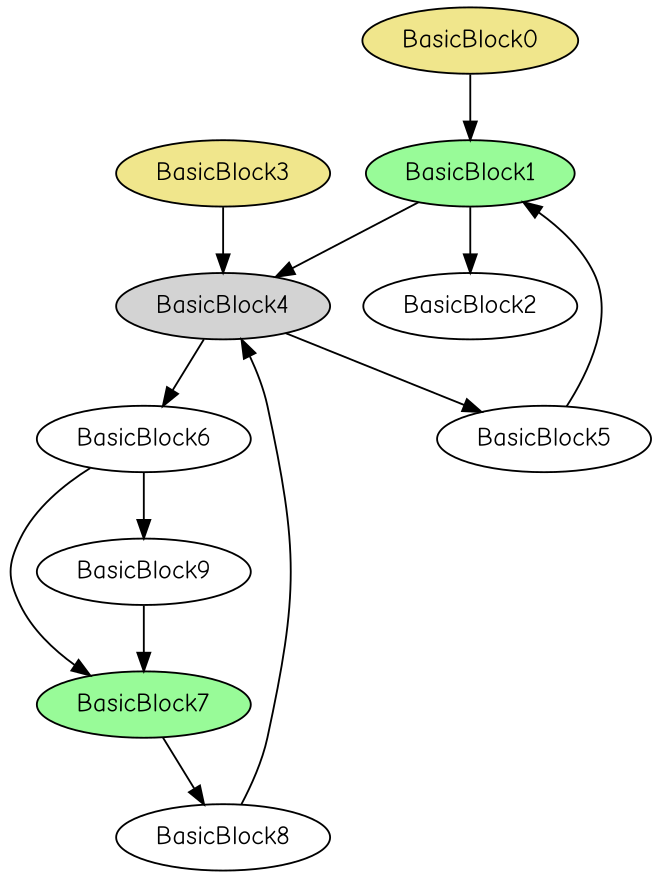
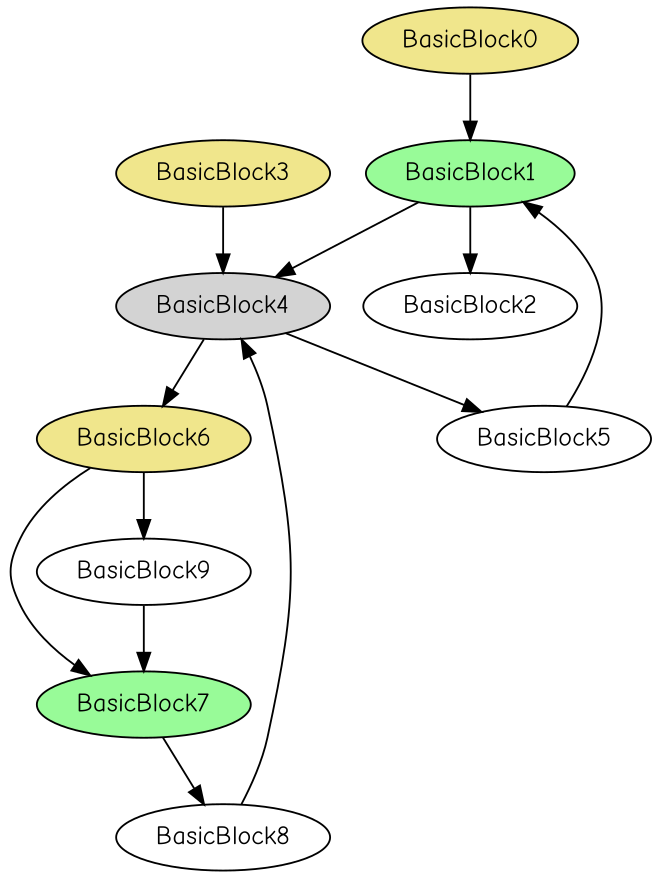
  digraph {
    fontname="Comic Neue"
    node [fillcolor=white fontname="Comic Neue" style=filled]
    edge [fontname="Comic Neue"]
    BasicBlock1 [fillcolor=palegreen]
    BasicBlock2
    BasicBlock4 [fillcolor=lightgrey]
    BasicBlock3 [fillcolor=khaki]
    BasicBlock0 [fillcolor=khaki]
    BasicBlock5
-   BasicBlock6
+   BasicBlock6 [fillcolor=khaki]
    BasicBlock7 [fillcolor=palegreen]
    BasicBlock9
    BasicBlock8
    BasicBlock1 -> BasicBlock2
    BasicBlock1 -> BasicBlock4
    BasicBlock4 -> BasicBlock5
    BasicBlock4 -> BasicBlock6
    BasicBlock3 -> BasicBlock4
    BasicBlock0 -> BasicBlock1
    BasicBlock5 -> BasicBlock1
    BasicBlock6 -> BasicBlock7
    BasicBlock6 -> BasicBlock9
    BasicBlock7 -> BasicBlock8
    BasicBlock9 -> BasicBlock7
    BasicBlock8 -> BasicBlock4
  }
